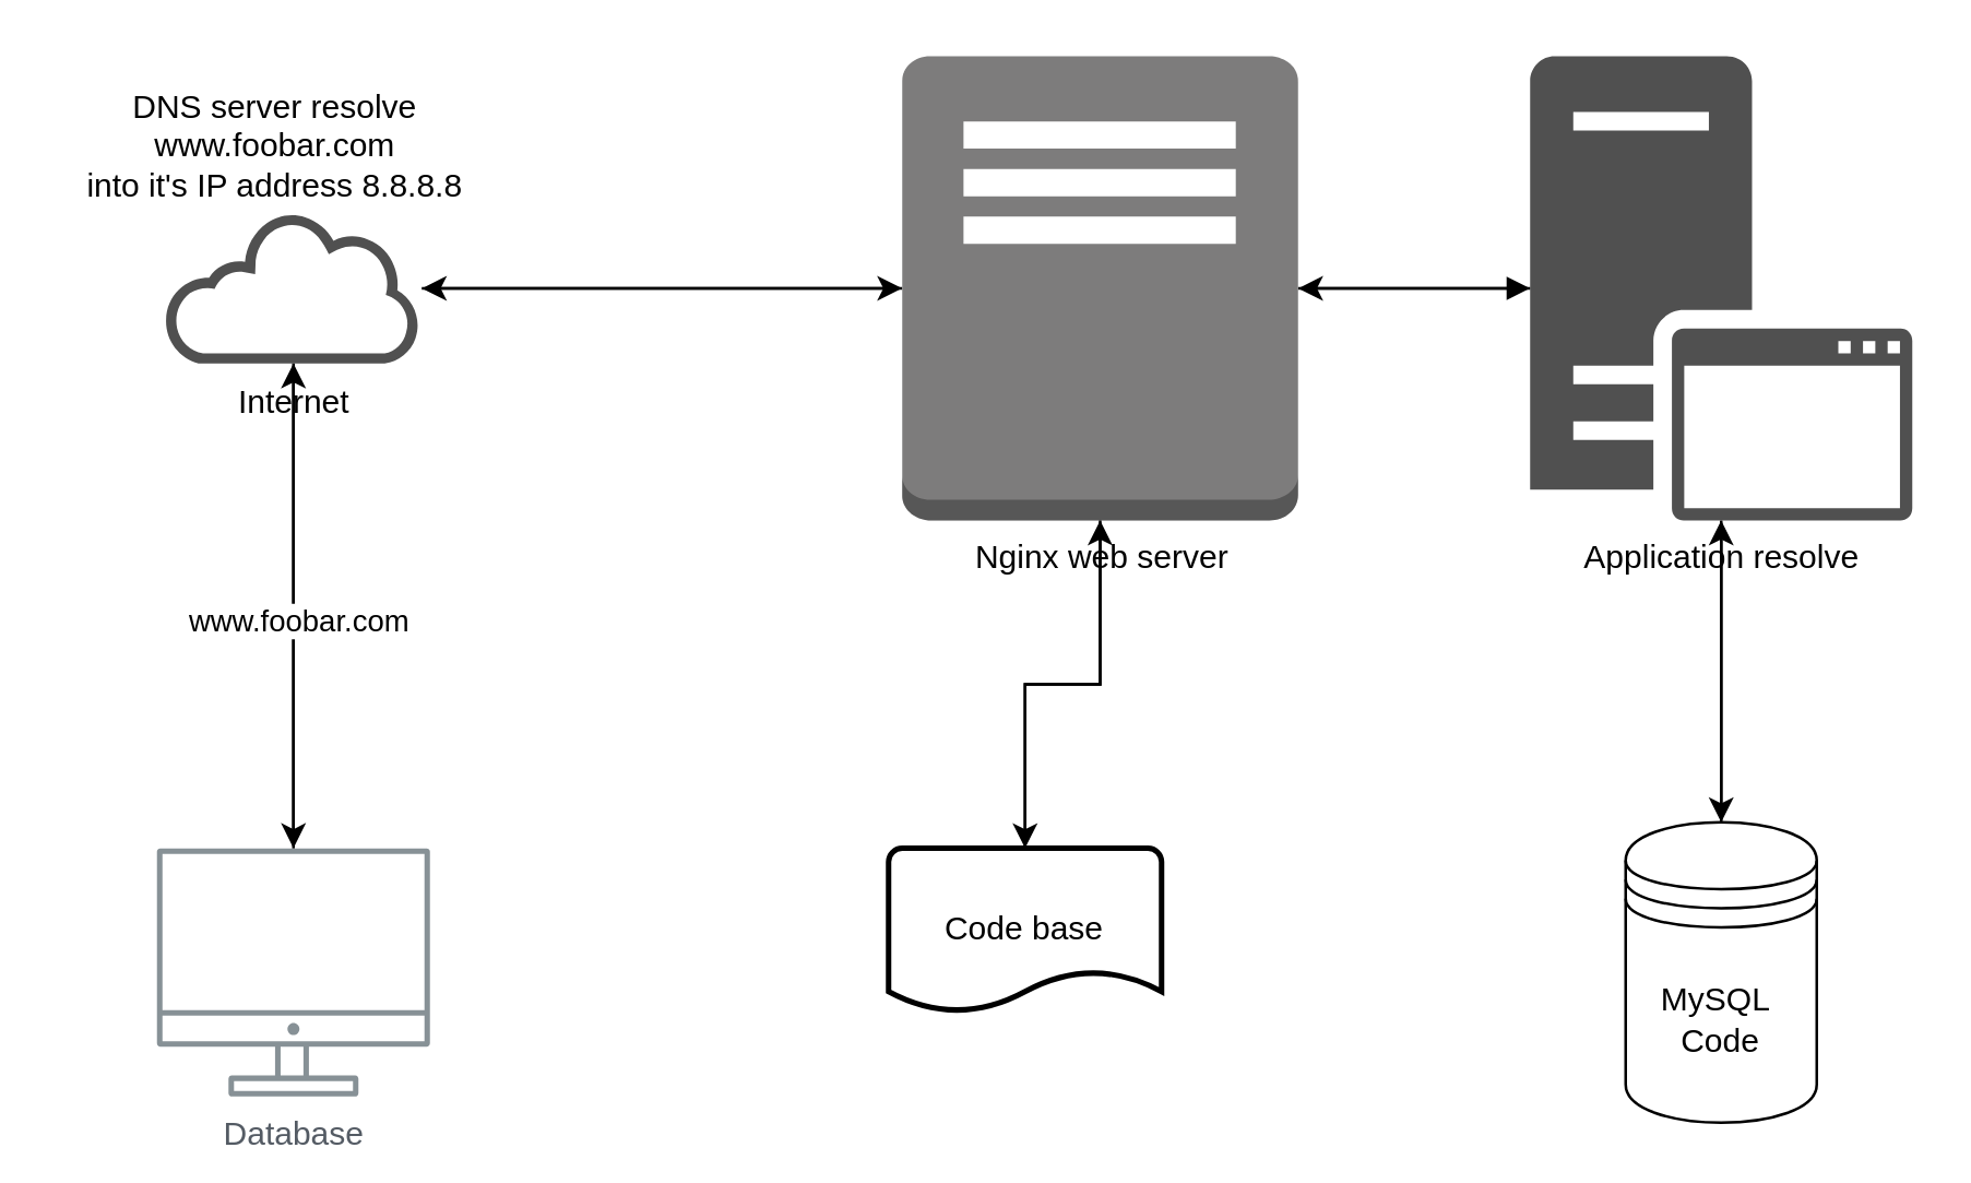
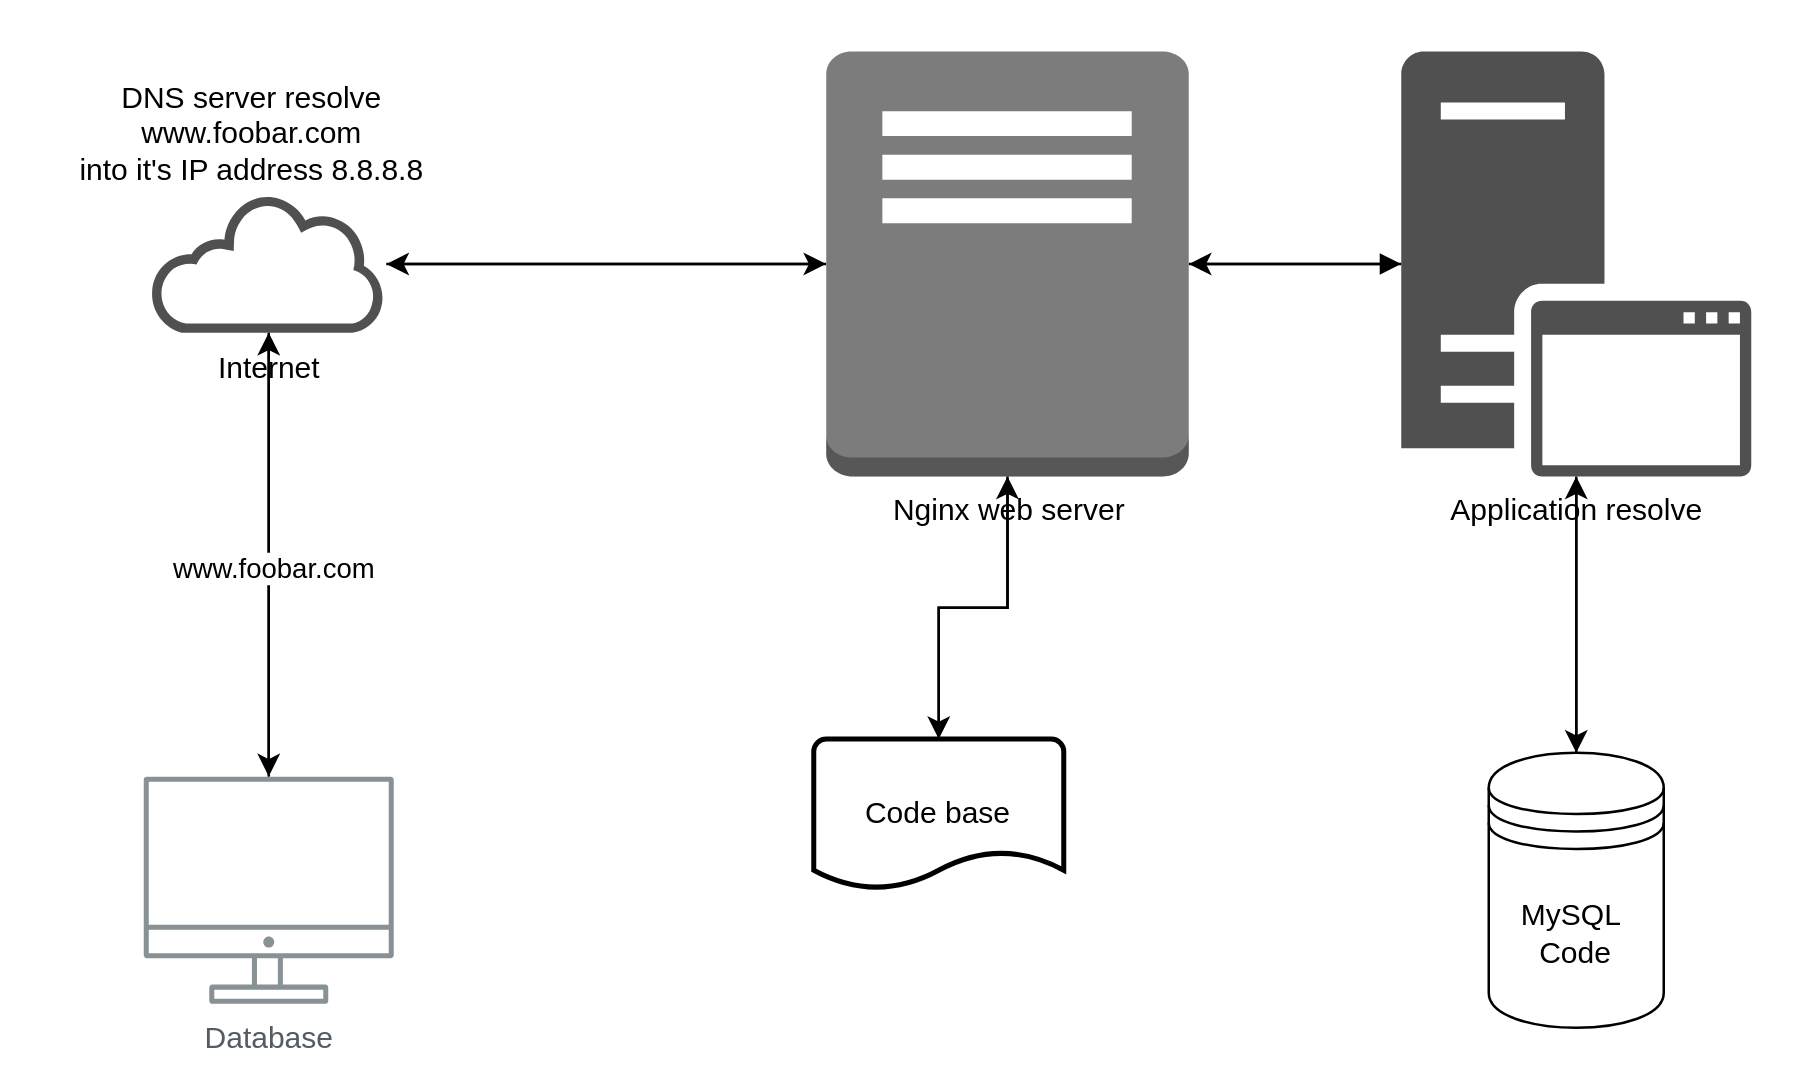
  <mxCell id="0" />
  <mxCell id="1" parent="0" />
  <mxCell id="2" style="edgeStyle=orthogonalEdgeStyle;rounded=0;orthogonalLoop=1;jettySize=auto;html=1;" edge="1" parent="1" source="3" target="5"><mxGeometry relative="1" as="geometry" /></mxCell>
  <mxCell id="3" value="Database" style="sketch=0;outlineConnect=0;gradientColor=none;fontColor=#545B64;strokeColor=none;fillColor=#879196;dashed=0;verticalLabelPosition=bottom;verticalAlign=top;align=center;html=1;fontSize=12;fontStyle=0;aspect=fixed;shape=mxgraph.aws4.illustration_desktop;pointerEvents=1" parent="1" vertex="1"><mxGeometry x="57" y="310" width="100" height="91" as="geometry" /></mxCell>
  <mxCell id="4" style="edgeStyle=orthogonalEdgeStyle;rounded=0;orthogonalLoop=1;jettySize=auto;html=1;" edge="1" parent="1" source="5" target="10"><mxGeometry relative="1" as="geometry" /></mxCell>
  <mxCell id="5" value="Internet" style="sketch=0;pointerEvents=1;shadow=0;dashed=0;html=1;strokeColor=none;fillColor=#505050;labelPosition=center;verticalLabelPosition=bottom;outlineConnect=0;verticalAlign=top;align=center;shape=mxgraph.office.clouds.cloud;" parent="1" vertex="1"><mxGeometry x="60" y="77.5" width="94" height="55" as="geometry" /></mxCell>
  <mxCell id="6" style="edgeStyle=orthogonalEdgeStyle;rounded=0;orthogonalLoop=1;jettySize=auto;html=1;" edge="1" parent="1" source="7" target="13"><mxGeometry relative="1" as="geometry" /></mxCell>
  <mxCell id="7" value="Application resolve" style="sketch=0;pointerEvents=1;shadow=0;dashed=0;html=1;strokeColor=none;fillColor=#505050;labelPosition=center;verticalLabelPosition=bottom;verticalAlign=top;outlineConnect=0;align=center;shape=mxgraph.office.servers.application_server;" parent="1" vertex="1"><mxGeometry x="560" y="20" width="140" height="170" as="geometry" /></mxCell>
  <mxCell id="8" style="edgeStyle=orthogonalEdgeStyle;rounded=0;orthogonalLoop=1;jettySize=auto;html=1;curved=0;endArrow=block;endFill=1;" parent="1" source="10" target="7" edge="1"><mxGeometry relative="1" as="geometry" /></mxCell>
  <mxCell id="9" style="edgeStyle=orthogonalEdgeStyle;rounded=0;orthogonalLoop=1;jettySize=auto;html=1;" edge="1" parent="1" source="10" target="5"><mxGeometry relative="1" as="geometry" /></mxCell>
  <mxCell id="10" value="Nginx web server" style="outlineConnect=0;dashed=0;verticalLabelPosition=bottom;verticalAlign=top;align=center;html=1;shape=mxgraph.aws3.traditional_server;fillColor=#7D7C7C;gradientColor=none;" parent="1" vertex="1"><mxGeometry x="330" y="20" width="145" height="170" as="geometry" /></mxCell>
  <mxCell id="11" style="edgeStyle=orthogonalEdgeStyle;rounded=0;orthogonalLoop=1;jettySize=auto;html=1;entryX=1;entryY=0.5;entryDx=0;entryDy=0;entryPerimeter=0;" parent="1" source="7" target="10" edge="1"><mxGeometry relative="1" as="geometry" /></mxCell>
  <mxCell id="12" style="edgeStyle=orthogonalEdgeStyle;rounded=0;orthogonalLoop=1;jettySize=auto;html=1;" edge="1" parent="1" source="13" target="7"><mxGeometry relative="1" as="geometry" /></mxCell>
  <mxCell id="13" value="MySQL&amp;nbsp;&lt;br&gt;Code" style="shape=datastore;whiteSpace=wrap;html=1;" vertex="1" parent="1"><mxGeometry x="595" y="300.5" width="70" height="110" as="geometry" /></mxCell>
- <mxCell id="14" value="Code base" style="strokeWidth=2;html=1;shape=mxgraph.flowchart.document2;whiteSpace=wrap;size=0.25;" vertex="1" parent="1"><mxGeometry x="325" y="310" width="100" height="60" as="geometry" /></mxCell>
+ <mxCell id="14" value="Code base" style="strokeWidth=2;html=1;shape=mxgraph.flowchart.document2;whiteSpace=wrap;size=0.25;" vertex="1" parent="1"><mxGeometry x="325" y="295" width="100" height="60" as="geometry" /></mxCell>
  <mxCell id="15" style="edgeStyle=orthogonalEdgeStyle;rounded=0;orthogonalLoop=1;jettySize=auto;html=1;entryX=0.5;entryY=0;entryDx=0;entryDy=0;entryPerimeter=0;" edge="1" parent="1" source="10" target="14"><mxGeometry relative="1" as="geometry" /></mxCell>
  <mxCell id="16" style="edgeStyle=orthogonalEdgeStyle;rounded=0;orthogonalLoop=1;jettySize=auto;html=1;entryX=0.5;entryY=1;entryDx=0;entryDy=0;entryPerimeter=0;" edge="1" parent="1" source="14" target="10"><mxGeometry relative="1" as="geometry" /></mxCell>
  <mxCell id="17" style="edgeStyle=orthogonalEdgeStyle;rounded=0;orthogonalLoop=1;jettySize=auto;html=1;entryX=0.5;entryY=-0.001;entryDx=0;entryDy=0;entryPerimeter=0;" edge="1" parent="1" source="5" target="3"><mxGeometry relative="1" as="geometry" /></mxCell>
  <mxCell id="18" value="www.foobar.com" style="edgeLabel;html=1;align=center;verticalAlign=middle;resizable=0;points=[];" vertex="1" connectable="0" parent="17"><mxGeometry x="0.059" y="1" relative="1" as="geometry"><mxPoint as="offset" /></mxGeometry></mxCell>
  <mxCell id="19" value="DNS server resolve &lt;br&gt;www.foobar.com&lt;br&gt;into it's IP address 8.8.8.8" style="text;html=1;align=center;verticalAlign=middle;resizable=0;points=[];autosize=1;strokeColor=none;fillColor=none;" vertex="1" parent="1"><mxGeometry x="20" y="23" width="160" height="60" as="geometry" /></mxCell>
